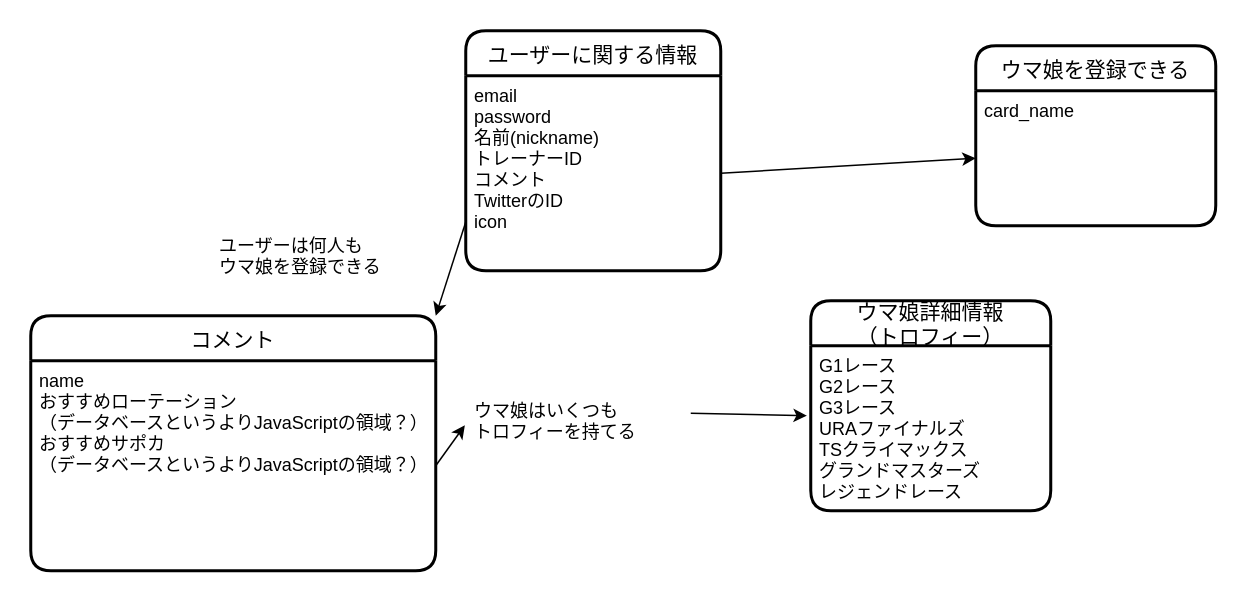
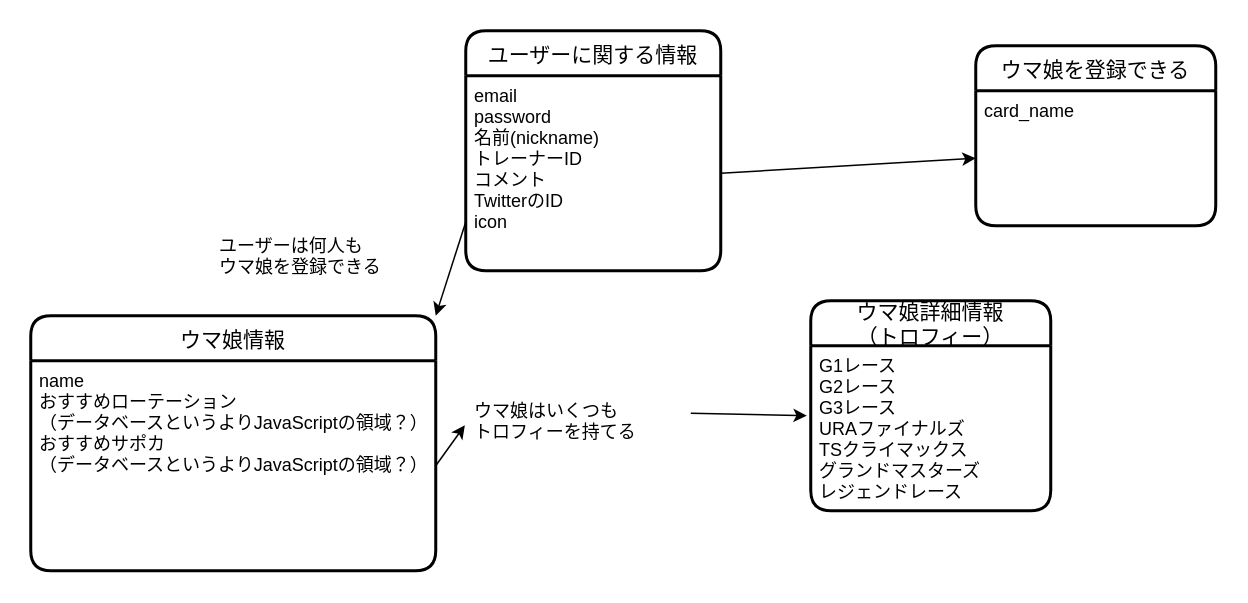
  <mxCell id="0" />
  <mxCell id="1" parent="0" />
  <mxCell id="2" value="ユーザーに関する情報" style="swimlane;childLayout=stackLayout;horizontal=1;startSize=30;horizontalStack=0;rounded=1;fontSize=14;fontStyle=0;strokeWidth=2;resizeParent=0;resizeLast=1;shadow=0;dashed=0;align=center;" vertex="1" parent="1"><mxGeometry x="310" y="20" width="170" height="160" as="geometry" /></mxCell>
  <mxCell id="3" value="email&#10;password&#10;名前(nickname)&#10;トレーナーID&#10;コメント&#10;TwitterのID&#10;icon" style="align=left;strokeColor=none;fillColor=none;spacingLeft=4;fontSize=12;verticalAlign=top;resizable=0;rotatable=0;part=1;" vertex="1" parent="2"><mxGeometry y="30" width="170" height="130" as="geometry" /></mxCell>
- <mxCell id="4" value="コメント" style="swimlane;childLayout=stackLayout;horizontal=1;startSize=30;horizontalStack=0;rounded=1;fontSize=14;fontStyle=0;strokeWidth=2;resizeParent=0;resizeLast=1;shadow=0;dashed=0;align=center;" vertex="1" parent="1"><mxGeometry x="20" y="210" width="270" height="170" as="geometry" /></mxCell>
+ <mxCell id="4" value="ウマ娘情報" style="swimlane;childLayout=stackLayout;horizontal=1;startSize=30;horizontalStack=0;rounded=1;fontSize=14;fontStyle=0;strokeWidth=2;resizeParent=0;resizeLast=1;shadow=0;dashed=0;align=center;" vertex="1" parent="1"><mxGeometry x="20" y="210" width="270" height="170" as="geometry" /></mxCell>
  <mxCell id="5" value="name&#10;おすすめローテーション&#10;（データベースというよりJavaScriptの領域？）&#10;おすすめサポカ&#10;（データベースというよりJavaScriptの領域？）" style="align=left;strokeColor=none;fillColor=none;spacingLeft=4;fontSize=12;verticalAlign=top;resizable=0;rotatable=0;part=1;" vertex="1" parent="4"><mxGeometry y="30" width="270" height="140" as="geometry" /></mxCell>
  <mxCell id="6" value="ウマ娘詳細情報&#10;（トロフィー）" style="swimlane;childLayout=stackLayout;horizontal=1;startSize=30;horizontalStack=0;rounded=1;fontSize=14;fontStyle=0;strokeWidth=2;resizeParent=0;resizeLast=1;shadow=0;dashed=0;align=center;" vertex="1" parent="1"><mxGeometry x="540" y="200" width="160" height="140" as="geometry" /></mxCell>
  <mxCell id="7" value="G1レース&#10;G2レース&#10;G3レース&#10;URAファイナルズ&#10;TSクライマックス&#10;グランドマスターズ&#10;レジェンドレース" style="align=left;strokeColor=none;fillColor=none;spacingLeft=4;fontSize=12;verticalAlign=top;resizable=0;rotatable=0;part=1;" vertex="1" parent="6"><mxGeometry y="30" width="160" height="110" as="geometry" /></mxCell>
  <mxCell id="8" value="ウマ娘を登録できる" style="swimlane;childLayout=stackLayout;horizontal=1;startSize=30;horizontalStack=0;rounded=1;fontSize=14;fontStyle=0;strokeWidth=2;resizeParent=0;resizeLast=1;shadow=0;dashed=0;align=center;" vertex="1" parent="1"><mxGeometry x="650" y="30" width="160" height="120" as="geometry" /></mxCell>
  <mxCell id="9" value="card_name" style="align=left;strokeColor=none;fillColor=none;spacingLeft=4;fontSize=12;verticalAlign=top;resizable=0;rotatable=0;part=1;" vertex="1" parent="8"><mxGeometry y="30" width="160" height="90" as="geometry" /></mxCell>
  <mxCell id="10" value="ユーザーは何人も&#10;ウマ娘を登録できる&#10;" style="text;strokeColor=none;fillColor=none;spacingLeft=4;spacingRight=4;overflow=hidden;rotatable=0;points=[[0,0.5],[1,0.5]];portConstraint=eastwest;fontSize=12;" vertex="1" parent="1"><mxGeometry x="140" y="150" width="150" height="30" as="geometry" /></mxCell>
  <mxCell id="11" style="edgeStyle=none;html=1;exitX=1;exitY=0.5;exitDx=0;exitDy=0;entryX=-0.016;entryY=0.424;entryDx=0;entryDy=0;entryPerimeter=0;" edge="1" parent="1" source="12" target="7"><mxGeometry relative="1" as="geometry" /></mxCell>
  <mxCell id="12" value="ウマ娘はいくつも&#10;トロフィーを持てる" style="text;strokeColor=none;fillColor=none;spacingLeft=4;spacingRight=4;overflow=hidden;rotatable=0;points=[[0,0.5],[1,0.5]];portConstraint=eastwest;fontSize=12;" vertex="1" parent="1"><mxGeometry x="310" y="260" width="150" height="30" as="geometry" /></mxCell>
  <mxCell id="13" style="edgeStyle=none;html=1;exitX=0;exitY=0.75;exitDx=0;exitDy=0;entryX=1;entryY=0;entryDx=0;entryDy=0;" edge="1" parent="1" source="3" target="4"><mxGeometry relative="1" as="geometry" /></mxCell>
  <mxCell id="14" style="edgeStyle=none;html=1;exitX=1;exitY=0.5;exitDx=0;exitDy=0;entryX=-0.004;entryY=0.767;entryDx=0;entryDy=0;entryPerimeter=0;" edge="1" parent="1" source="5" target="12"><mxGeometry relative="1" as="geometry" /></mxCell>
  <mxCell id="15" style="edgeStyle=none;html=1;exitX=1;exitY=0.5;exitDx=0;exitDy=0;entryX=0;entryY=0.5;entryDx=0;entryDy=0;" edge="1" parent="1" source="3" target="9"><mxGeometry relative="1" as="geometry" /></mxCell>
